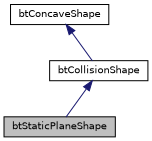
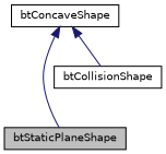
  digraph {
    node [color=black fillcolor=white fontname=Helvetica fontsize=10 shape=record style=filled]
    edge [color=midnightblue dir=back fontname=Helvetica fontsize=10 labelfontname=Helvetica labelfontsize=10 style=solid]
    n1 [fillcolor=grey75 fontcolor=black height=0.2 label=btStaticPlaneShape width=0.4]
    n2 [height=0.2 label=btConcaveShape width=0.4]
    n3 [height=0.2 label=btCollisionShape width=0.4]
-   n3 -> n1
+   n2 -> n1
    n2 -> n3
  }
